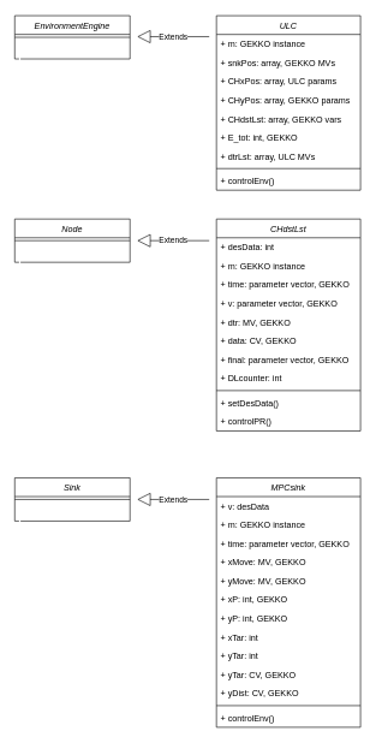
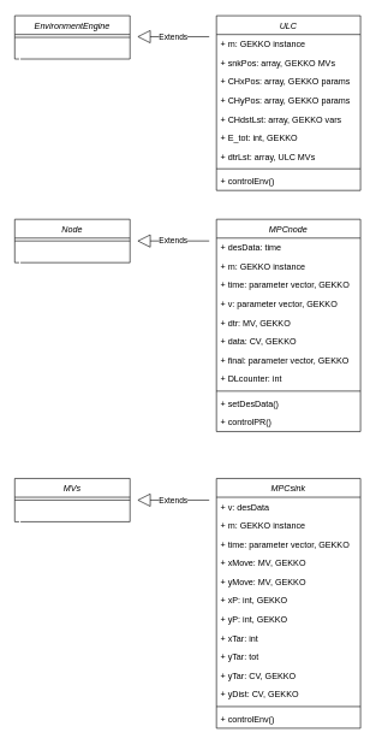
  <mxCell id="0" />
  <mxCell id="1" parent="0" />
  <mxCell id="2" value="Node" style="swimlane;fontStyle=2;align=center;verticalAlign=top;childLayout=stackLayout;horizontal=1;startSize=26;horizontalStack=0;resizeParent=1;resizeParentMax=0;resizeLast=0;collapsible=1;marginBottom=0;" parent="1" vertex="1"><mxGeometry x="20" y="303" width="160" height="60" as="geometry"><mxRectangle x="390" y="1423" width="60" height="26" as="alternateBounds" /></mxGeometry></mxCell>
  <mxCell id="3" value="" style="line;strokeWidth=1;fillColor=none;align=left;verticalAlign=middle;spacingTop=-1;spacingLeft=3;spacingRight=3;rotatable=0;labelPosition=right;points=[];portConstraint=eastwest;" parent="2" vertex="1"><mxGeometry y="26" width="160" height="8" as="geometry" /></mxCell>
  <mxCell id="4" value="&#10;&#10;" style="text;strokeColor=none;fillColor=none;align=left;verticalAlign=top;spacingLeft=4;spacingRight=4;overflow=hidden;rotatable=0;points=[[0,0.5],[1,0.5]];portConstraint=eastwest;labelBackgroundColor=#ffffff;" parent="2" vertex="1"><mxGeometry y="34" width="160" height="26" as="geometry" /></mxCell>
  <mxCell id="5" value="EnvironmentEngine" style="swimlane;fontStyle=2;align=center;verticalAlign=top;childLayout=stackLayout;horizontal=1;startSize=26;horizontalStack=0;resizeParent=1;resizeParentMax=0;resizeLast=0;collapsible=1;marginBottom=0;labelBackgroundColor=#ffffff;" parent="1" vertex="1"><mxGeometry x="20" y="20.941" width="160" height="60" as="geometry" /></mxCell>
  <mxCell id="6" value="" style="line;strokeWidth=1;fillColor=none;align=left;verticalAlign=middle;spacingTop=-1;spacingLeft=3;spacingRight=3;rotatable=0;labelPosition=right;points=[];portConstraint=eastwest;" parent="5" vertex="1"><mxGeometry y="26" width="160" height="8" as="geometry" /></mxCell>
  <mxCell id="7" value="&#10;&#10;" style="text;strokeColor=none;fillColor=none;align=left;verticalAlign=top;spacingLeft=4;spacingRight=4;overflow=hidden;rotatable=0;points=[[0,0.5],[1,0.5]];portConstraint=eastwest;labelBackgroundColor=#ffffff;" parent="5" vertex="1"><mxGeometry y="34" width="160" height="26" as="geometry" /></mxCell>
  <mxCell id="8" value="ULC" style="swimlane;fontStyle=2;align=center;verticalAlign=top;childLayout=stackLayout;horizontal=1;startSize=26;horizontalStack=0;resizeParent=1;resizeParentMax=0;resizeLast=0;collapsible=1;marginBottom=0;labelBackgroundColor=#ffffff;" parent="1" vertex="1"><mxGeometry x="300" y="21" width="200" height="242" as="geometry" /></mxCell>
  <mxCell id="9" value="+ m: GEKKO instance" style="text;strokeColor=none;fillColor=none;align=left;verticalAlign=top;spacingLeft=4;spacingRight=4;overflow=hidden;rotatable=0;points=[[0,0.5],[1,0.5]];portConstraint=eastwest;labelBackgroundColor=#ffffff;" vertex="1" parent="8"><mxGeometry y="26" width="200" height="26" as="geometry" /></mxCell>
  <mxCell id="10" value="+ snkPos: array, GEKKO MVs&#10; " style="text;strokeColor=none;fillColor=none;align=left;verticalAlign=top;spacingLeft=4;spacingRight=4;overflow=hidden;rotatable=0;points=[[0,0.5],[1,0.5]];portConstraint=eastwest;" vertex="1" parent="8"><mxGeometry y="52" width="200" height="26" as="geometry" /></mxCell>
- <mxCell id="11" value="+ CHxPos: array, ULC params&#10; " style="text;strokeColor=none;fillColor=none;align=left;verticalAlign=top;spacingLeft=4;spacingRight=4;overflow=hidden;rotatable=0;points=[[0,0.5],[1,0.5]];portConstraint=eastwest;" parent="8" vertex="1"><mxGeometry y="78" width="200" height="26" as="geometry" /></mxCell>
+ <mxCell id="11" value="+ CHxPos: array, GEKKO params&#10; " style="text;strokeColor=none;fillColor=none;align=left;verticalAlign=top;spacingLeft=4;spacingRight=4;overflow=hidden;rotatable=0;points=[[0,0.5],[1,0.5]];portConstraint=eastwest;" parent="8" vertex="1"><mxGeometry y="78" width="200" height="26" as="geometry" /></mxCell>
  <mxCell id="12" value="+ CHyPos: array, GEKKO params" style="text;strokeColor=none;fillColor=none;align=left;verticalAlign=top;spacingLeft=4;spacingRight=4;overflow=hidden;rotatable=0;points=[[0,0.5],[1,0.5]];portConstraint=eastwest;labelBackgroundColor=#ffffff;" parent="8" vertex="1"><mxGeometry y="104" width="200" height="26" as="geometry" /></mxCell>
  <mxCell id="13" value="+ CHdstLst: array, GEKKO vars" style="text;strokeColor=none;fillColor=none;align=left;verticalAlign=top;spacingLeft=4;spacingRight=4;overflow=hidden;rotatable=0;points=[[0,0.5],[1,0.5]];portConstraint=eastwest;labelBackgroundColor=#ffffff;" parent="8" vertex="1"><mxGeometry y="130" width="200" height="26" as="geometry" /></mxCell>
  <mxCell id="14" value="+ E_tot: int, GEKKO " style="text;strokeColor=none;fillColor=none;align=left;verticalAlign=top;spacingLeft=4;spacingRight=4;overflow=hidden;rotatable=0;points=[[0,0.5],[1,0.5]];portConstraint=eastwest;labelBackgroundColor=#ffffff;" parent="8" vertex="1"><mxGeometry y="156" width="200" height="26" as="geometry" /></mxCell>
  <mxCell id="15" value="+ dtrLst: array, ULC MVs" style="text;strokeColor=none;fillColor=none;align=left;verticalAlign=top;spacingLeft=4;spacingRight=4;overflow=hidden;rotatable=0;points=[[0,0.5],[1,0.5]];portConstraint=eastwest;labelBackgroundColor=#ffffff;" parent="8" vertex="1"><mxGeometry y="182" width="200" height="26" as="geometry" /></mxCell>
  <mxCell id="16" value="" style="line;strokeWidth=1;fillColor=none;align=left;verticalAlign=middle;spacingTop=-1;spacingLeft=3;spacingRight=3;rotatable=0;labelPosition=right;points=[];portConstraint=eastwest;" parent="8" vertex="1"><mxGeometry y="208" width="200" height="8" as="geometry" /></mxCell>
  <mxCell id="17" value="+ controlEnv()&#10;&#10;" style="text;strokeColor=none;fillColor=none;align=left;verticalAlign=top;spacingLeft=4;spacingRight=4;overflow=hidden;rotatable=0;points=[[0,0.5],[1,0.5]];portConstraint=eastwest;" parent="8" vertex="1"><mxGeometry y="216" width="200" height="26" as="geometry" /></mxCell>
- <mxCell id="18" value="CHdstLst" style="swimlane;fontStyle=2;align=center;verticalAlign=top;childLayout=stackLayout;horizontal=1;startSize=26;horizontalStack=0;resizeParent=1;resizeParentMax=0;resizeLast=0;collapsible=1;marginBottom=0;labelBackgroundColor=#ffffff;" parent="1" vertex="1"><mxGeometry x="300" y="303" width="200" height="294" as="geometry" /></mxCell>
- <mxCell id="19" value="+ desData: int&#10; " style="text;strokeColor=none;fillColor=none;align=left;verticalAlign=top;spacingLeft=4;spacingRight=4;overflow=hidden;rotatable=0;points=[[0,0.5],[1,0.5]];portConstraint=eastwest;" parent="18" vertex="1"><mxGeometry y="26" width="200" height="26" as="geometry" /></mxCell>
+ <mxCell id="18" value="MPCnode" style="swimlane;fontStyle=2;align=center;verticalAlign=top;childLayout=stackLayout;horizontal=1;startSize=26;horizontalStack=0;resizeParent=1;resizeParentMax=0;resizeLast=0;collapsible=1;marginBottom=0;labelBackgroundColor=#ffffff;" parent="1" vertex="1"><mxGeometry x="300" y="303" width="200" height="294" as="geometry" /></mxCell>
+ <mxCell id="19" value="+ desData: time&#10; " style="text;strokeColor=none;fillColor=none;align=left;verticalAlign=top;spacingLeft=4;spacingRight=4;overflow=hidden;rotatable=0;points=[[0,0.5],[1,0.5]];portConstraint=eastwest;" parent="18" vertex="1"><mxGeometry y="26" width="200" height="26" as="geometry" /></mxCell>
  <mxCell id="20" value="+ m: GEKKO instance" style="text;strokeColor=none;fillColor=none;align=left;verticalAlign=top;spacingLeft=4;spacingRight=4;overflow=hidden;rotatable=0;points=[[0,0.5],[1,0.5]];portConstraint=eastwest;labelBackgroundColor=#ffffff;" parent="18" vertex="1"><mxGeometry y="52" width="200" height="26" as="geometry" /></mxCell>
  <mxCell id="21" value="+ time: parameter vector, GEKKO" style="text;strokeColor=none;fillColor=none;align=left;verticalAlign=top;spacingLeft=4;spacingRight=4;overflow=hidden;rotatable=0;points=[[0,0.5],[1,0.5]];portConstraint=eastwest;labelBackgroundColor=#ffffff;" parent="18" vertex="1"><mxGeometry y="78" width="200" height="26" as="geometry" /></mxCell>
  <mxCell id="22" value="+ v: parameter vector, GEKKO" style="text;strokeColor=none;fillColor=none;align=left;verticalAlign=top;spacingLeft=4;spacingRight=4;overflow=hidden;rotatable=0;points=[[0,0.5],[1,0.5]];portConstraint=eastwest;labelBackgroundColor=#ffffff;" parent="18" vertex="1"><mxGeometry y="104" width="200" height="26" as="geometry" /></mxCell>
  <mxCell id="23" value="+ dtr: MV, GEKKO" style="text;strokeColor=none;fillColor=none;align=left;verticalAlign=top;spacingLeft=4;spacingRight=4;overflow=hidden;rotatable=0;points=[[0,0.5],[1,0.5]];portConstraint=eastwest;labelBackgroundColor=#ffffff;" parent="18" vertex="1"><mxGeometry y="130" width="200" height="26" as="geometry" /></mxCell>
  <mxCell id="24" value="+ data: CV, GEKKO&#10;&#10;" style="text;strokeColor=none;fillColor=none;align=left;verticalAlign=top;spacingLeft=4;spacingRight=4;overflow=hidden;rotatable=0;points=[[0,0.5],[1,0.5]];portConstraint=eastwest;" parent="18" vertex="1"><mxGeometry y="156" width="200" height="26" as="geometry" /></mxCell>
  <mxCell id="25" value="+ final: parameter vector, GEKKO&#10;&#10;" style="text;strokeColor=none;fillColor=none;align=left;verticalAlign=top;spacingLeft=4;spacingRight=4;overflow=hidden;rotatable=0;points=[[0,0.5],[1,0.5]];portConstraint=eastwest;" parent="18" vertex="1"><mxGeometry y="182" width="200" height="26" as="geometry" /></mxCell>
  <mxCell id="26" value="+ DLcounter: int" style="text;strokeColor=none;fillColor=none;align=left;verticalAlign=top;spacingLeft=4;spacingRight=4;overflow=hidden;rotatable=0;points=[[0,0.5],[1,0.5]];portConstraint=eastwest;" parent="18" vertex="1"><mxGeometry y="208" width="200" height="26" as="geometry" /></mxCell>
  <mxCell id="27" value="" style="line;strokeWidth=1;fillColor=none;align=left;verticalAlign=middle;spacingTop=-1;spacingLeft=3;spacingRight=3;rotatable=0;labelPosition=right;points=[];portConstraint=eastwest;" parent="18" vertex="1"><mxGeometry y="234" width="200" height="8" as="geometry" /></mxCell>
  <mxCell id="28" value="+ setDesData()&#10;&#10;" style="text;strokeColor=none;fillColor=none;align=left;verticalAlign=top;spacingLeft=4;spacingRight=4;overflow=hidden;rotatable=0;points=[[0,0.5],[1,0.5]];portConstraint=eastwest;" parent="18" vertex="1"><mxGeometry y="242" width="200" height="26" as="geometry" /></mxCell>
  <mxCell id="29" value="+ controlPR()&#10;&#10;" style="text;strokeColor=none;fillColor=none;align=left;verticalAlign=top;spacingLeft=4;spacingRight=4;overflow=hidden;rotatable=0;points=[[0,0.5],[1,0.5]];portConstraint=eastwest;" parent="18" vertex="1"><mxGeometry y="268" width="200" height="26" as="geometry" /></mxCell>
  <mxCell id="30" value="Extends" style="endArrow=block;endSize=16;endFill=0;html=1;" parent="1" edge="1"><mxGeometry width="160" relative="1" as="geometry"><mxPoint x="290" y="50" as="sourcePoint" /><mxPoint x="190" y="50" as="targetPoint" /></mxGeometry></mxCell>
  <mxCell id="31" value="MPCsink" style="swimlane;fontStyle=2;align=center;verticalAlign=top;childLayout=stackLayout;horizontal=1;startSize=26;horizontalStack=0;resizeParent=1;resizeParentMax=0;resizeLast=0;collapsible=1;marginBottom=0;labelBackgroundColor=#ffffff;" parent="1" vertex="1"><mxGeometry x="300" y="662" width="200" height="346" as="geometry" /></mxCell>
  <mxCell id="32" value="+ v: desData&#10; " style="text;strokeColor=none;fillColor=none;align=left;verticalAlign=top;spacingLeft=4;spacingRight=4;overflow=hidden;rotatable=0;points=[[0,0.5],[1,0.5]];portConstraint=eastwest;" parent="31" vertex="1"><mxGeometry y="26" width="200" height="26" as="geometry" /></mxCell>
  <mxCell id="33" value="+ m: GEKKO instance&#10; " style="text;strokeColor=none;fillColor=none;align=left;verticalAlign=top;spacingLeft=4;spacingRight=4;overflow=hidden;rotatable=0;points=[[0,0.5],[1,0.5]];portConstraint=eastwest;" parent="31" vertex="1"><mxGeometry y="52" width="200" height="26" as="geometry" /></mxCell>
  <mxCell id="34" value="+ time: parameter vector, GEKKO" style="text;strokeColor=none;fillColor=none;align=left;verticalAlign=top;spacingLeft=4;spacingRight=4;overflow=hidden;rotatable=0;points=[[0,0.5],[1,0.5]];portConstraint=eastwest;labelBackgroundColor=#ffffff;" parent="31" vertex="1"><mxGeometry y="78" width="200" height="26" as="geometry" /></mxCell>
  <mxCell id="35" value="+ xMove: MV, GEKKO" style="text;strokeColor=none;fillColor=none;align=left;verticalAlign=top;spacingLeft=4;spacingRight=4;overflow=hidden;rotatable=0;points=[[0,0.5],[1,0.5]];portConstraint=eastwest;labelBackgroundColor=#ffffff;" parent="31" vertex="1"><mxGeometry y="104" width="200" height="26" as="geometry" /></mxCell>
  <mxCell id="36" value="+ yMove: MV, GEKKO" style="text;strokeColor=none;fillColor=none;align=left;verticalAlign=top;spacingLeft=4;spacingRight=4;overflow=hidden;rotatable=0;points=[[0,0.5],[1,0.5]];portConstraint=eastwest;labelBackgroundColor=#ffffff;" parent="31" vertex="1"><mxGeometry y="130" width="200" height="26" as="geometry" /></mxCell>
  <mxCell id="37" value="+ xP: int, GEKKO" style="text;strokeColor=none;fillColor=none;align=left;verticalAlign=top;spacingLeft=4;spacingRight=4;overflow=hidden;rotatable=0;points=[[0,0.5],[1,0.5]];portConstraint=eastwest;labelBackgroundColor=#ffffff;" parent="31" vertex="1"><mxGeometry y="156" width="200" height="26" as="geometry" /></mxCell>
  <mxCell id="38" value="+ yP: int, GEKKO" style="text;strokeColor=none;fillColor=none;align=left;verticalAlign=top;spacingLeft=4;spacingRight=4;overflow=hidden;rotatable=0;points=[[0,0.5],[1,0.5]];portConstraint=eastwest;labelBackgroundColor=#ffffff;" parent="31" vertex="1"><mxGeometry y="182" width="200" height="26" as="geometry" /></mxCell>
  <mxCell id="39" value="+ xTar: int" style="text;strokeColor=none;fillColor=none;align=left;verticalAlign=top;spacingLeft=4;spacingRight=4;overflow=hidden;rotatable=0;points=[[0,0.5],[1,0.5]];portConstraint=eastwest;labelBackgroundColor=#ffffff;" parent="31" vertex="1"><mxGeometry y="208" width="200" height="26" as="geometry" /></mxCell>
- <mxCell id="40" value="+ yTar: int" style="text;strokeColor=none;fillColor=none;align=left;verticalAlign=top;spacingLeft=4;spacingRight=4;overflow=hidden;rotatable=0;points=[[0,0.5],[1,0.5]];portConstraint=eastwest;labelBackgroundColor=#ffffff;" parent="31" vertex="1"><mxGeometry y="234" width="200" height="26" as="geometry" /></mxCell>
+ <mxCell id="40" value="+ yTar: tot" style="text;strokeColor=none;fillColor=none;align=left;verticalAlign=top;spacingLeft=4;spacingRight=4;overflow=hidden;rotatable=0;points=[[0,0.5],[1,0.5]];portConstraint=eastwest;labelBackgroundColor=#ffffff;" parent="31" vertex="1"><mxGeometry y="234" width="200" height="26" as="geometry" /></mxCell>
  <mxCell id="41" value="+ yTar: CV, GEKKO" style="text;strokeColor=none;fillColor=none;align=left;verticalAlign=top;spacingLeft=4;spacingRight=4;overflow=hidden;rotatable=0;points=[[0,0.5],[1,0.5]];portConstraint=eastwest;labelBackgroundColor=#ffffff;" parent="31" vertex="1"><mxGeometry y="260" width="200" height="26" as="geometry" /></mxCell>
  <mxCell id="42" value="+ yDist: CV, GEKKO" style="text;strokeColor=none;fillColor=none;align=left;verticalAlign=top;spacingLeft=4;spacingRight=4;overflow=hidden;rotatable=0;points=[[0,0.5],[1,0.5]];portConstraint=eastwest;labelBackgroundColor=#ffffff;" parent="31" vertex="1"><mxGeometry y="286" width="200" height="26" as="geometry" /></mxCell>
  <mxCell id="43" value="" style="line;strokeWidth=1;fillColor=none;align=left;verticalAlign=middle;spacingTop=-1;spacingLeft=3;spacingRight=3;rotatable=0;labelPosition=right;points=[];portConstraint=eastwest;" parent="31" vertex="1"><mxGeometry y="312" width="200" height="8" as="geometry" /></mxCell>
  <mxCell id="44" value="+ controlEnv()&#10;&#10;" style="text;strokeColor=none;fillColor=none;align=left;verticalAlign=top;spacingLeft=4;spacingRight=4;overflow=hidden;rotatable=0;points=[[0,0.5],[1,0.5]];portConstraint=eastwest;" parent="31" vertex="1"><mxGeometry y="320" width="200" height="26" as="geometry" /></mxCell>
- <mxCell id="45" value="Sink" style="swimlane;fontStyle=2;align=center;verticalAlign=top;childLayout=stackLayout;horizontal=1;startSize=26;horizontalStack=0;resizeParent=1;resizeParentMax=0;resizeLast=0;collapsible=1;marginBottom=0;" parent="1" vertex="1"><mxGeometry x="20" y="662" width="160" height="60" as="geometry"><mxRectangle x="390" y="1423" width="60" height="26" as="alternateBounds" /></mxGeometry></mxCell>
+ <mxCell id="45" value="MVs" style="swimlane;fontStyle=2;align=center;verticalAlign=top;childLayout=stackLayout;horizontal=1;startSize=26;horizontalStack=0;resizeParent=1;resizeParentMax=0;resizeLast=0;collapsible=1;marginBottom=0;" parent="1" vertex="1"><mxGeometry x="20" y="662" width="160" height="60" as="geometry"><mxRectangle x="390" y="1423" width="60" height="26" as="alternateBounds" /></mxGeometry></mxCell>
  <mxCell id="46" value="" style="line;strokeWidth=1;fillColor=none;align=left;verticalAlign=middle;spacingTop=-1;spacingLeft=3;spacingRight=3;rotatable=0;labelPosition=right;points=[];portConstraint=eastwest;" parent="45" vertex="1"><mxGeometry y="26" width="160" height="8" as="geometry" /></mxCell>
  <mxCell id="47" value="&#10;&#10;" style="text;strokeColor=none;fillColor=none;align=left;verticalAlign=top;spacingLeft=4;spacingRight=4;overflow=hidden;rotatable=0;points=[[0,0.5],[1,0.5]];portConstraint=eastwest;labelBackgroundColor=#ffffff;" parent="45" vertex="1"><mxGeometry y="34" width="160" height="26" as="geometry" /></mxCell>
  <mxCell id="48" value="Extends" style="endArrow=block;endSize=16;endFill=0;html=1;" parent="1" edge="1"><mxGeometry width="160" relative="1" as="geometry"><mxPoint x="290" y="333" as="sourcePoint" /><mxPoint x="190" y="333" as="targetPoint" /></mxGeometry></mxCell>
  <mxCell id="49" value="Extends" style="endArrow=block;endSize=16;endFill=0;html=1;" parent="1" edge="1"><mxGeometry width="160" relative="1" as="geometry"><mxPoint x="290" y="692" as="sourcePoint" /><mxPoint x="190" y="692" as="targetPoint" /></mxGeometry></mxCell>
